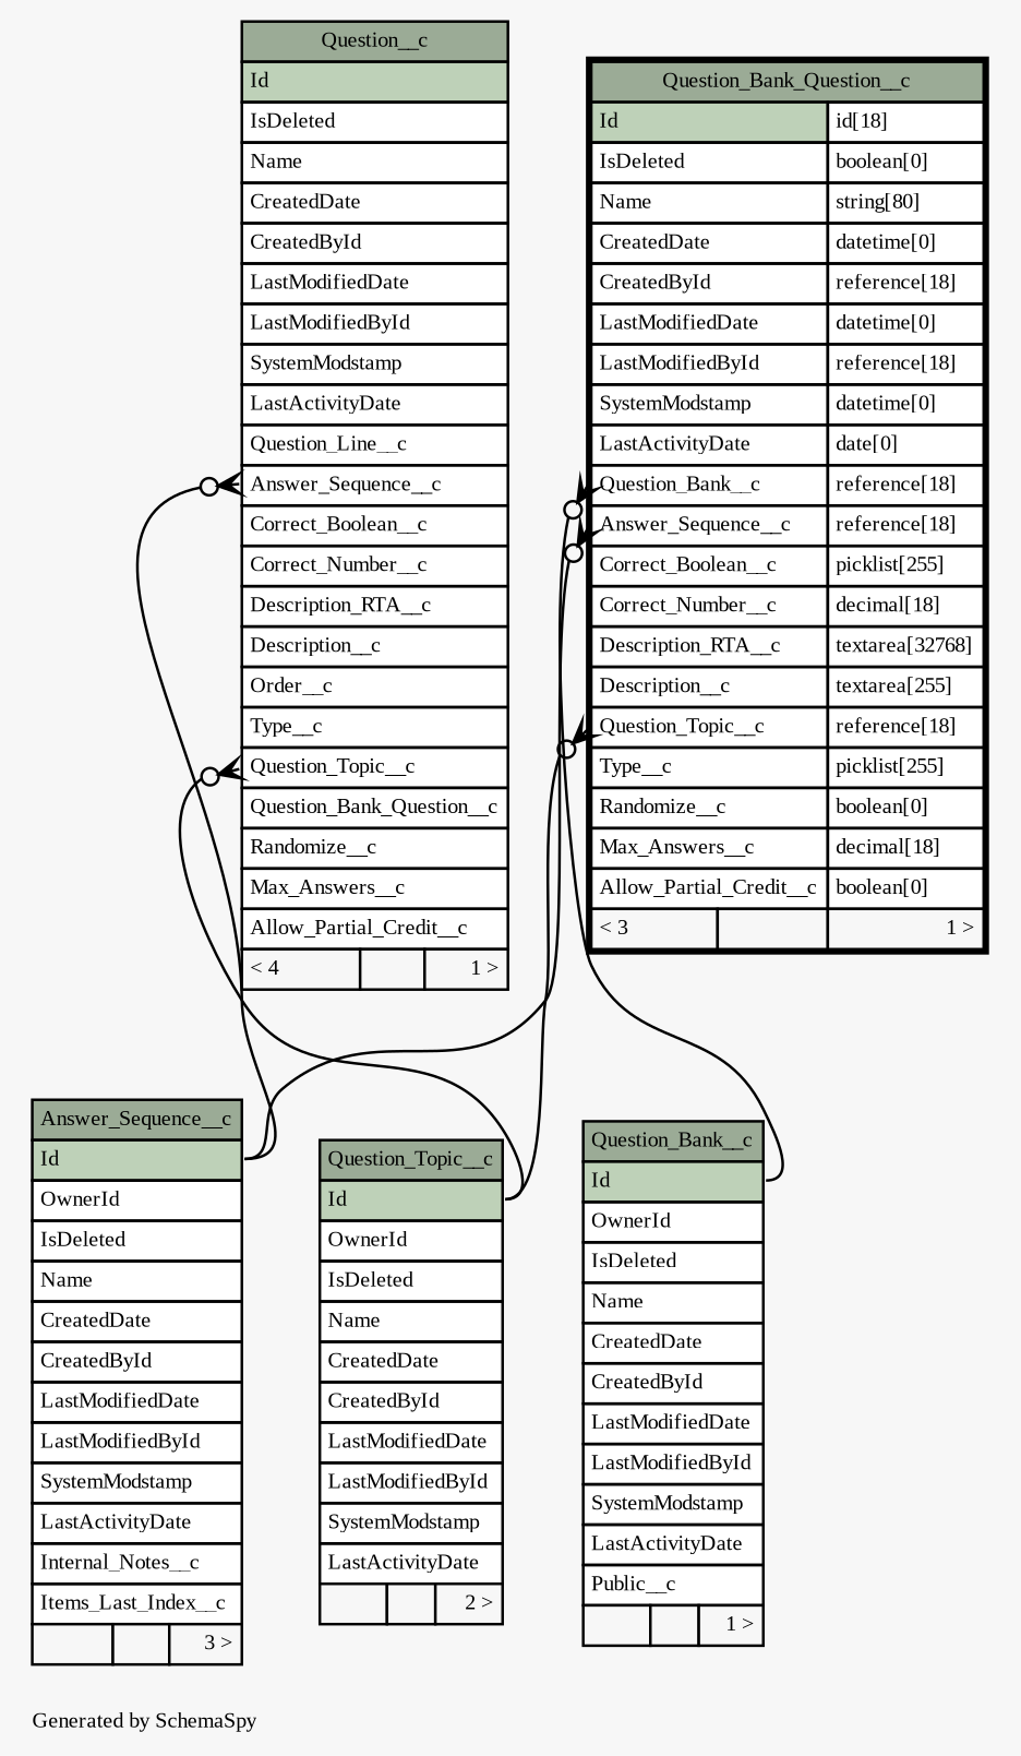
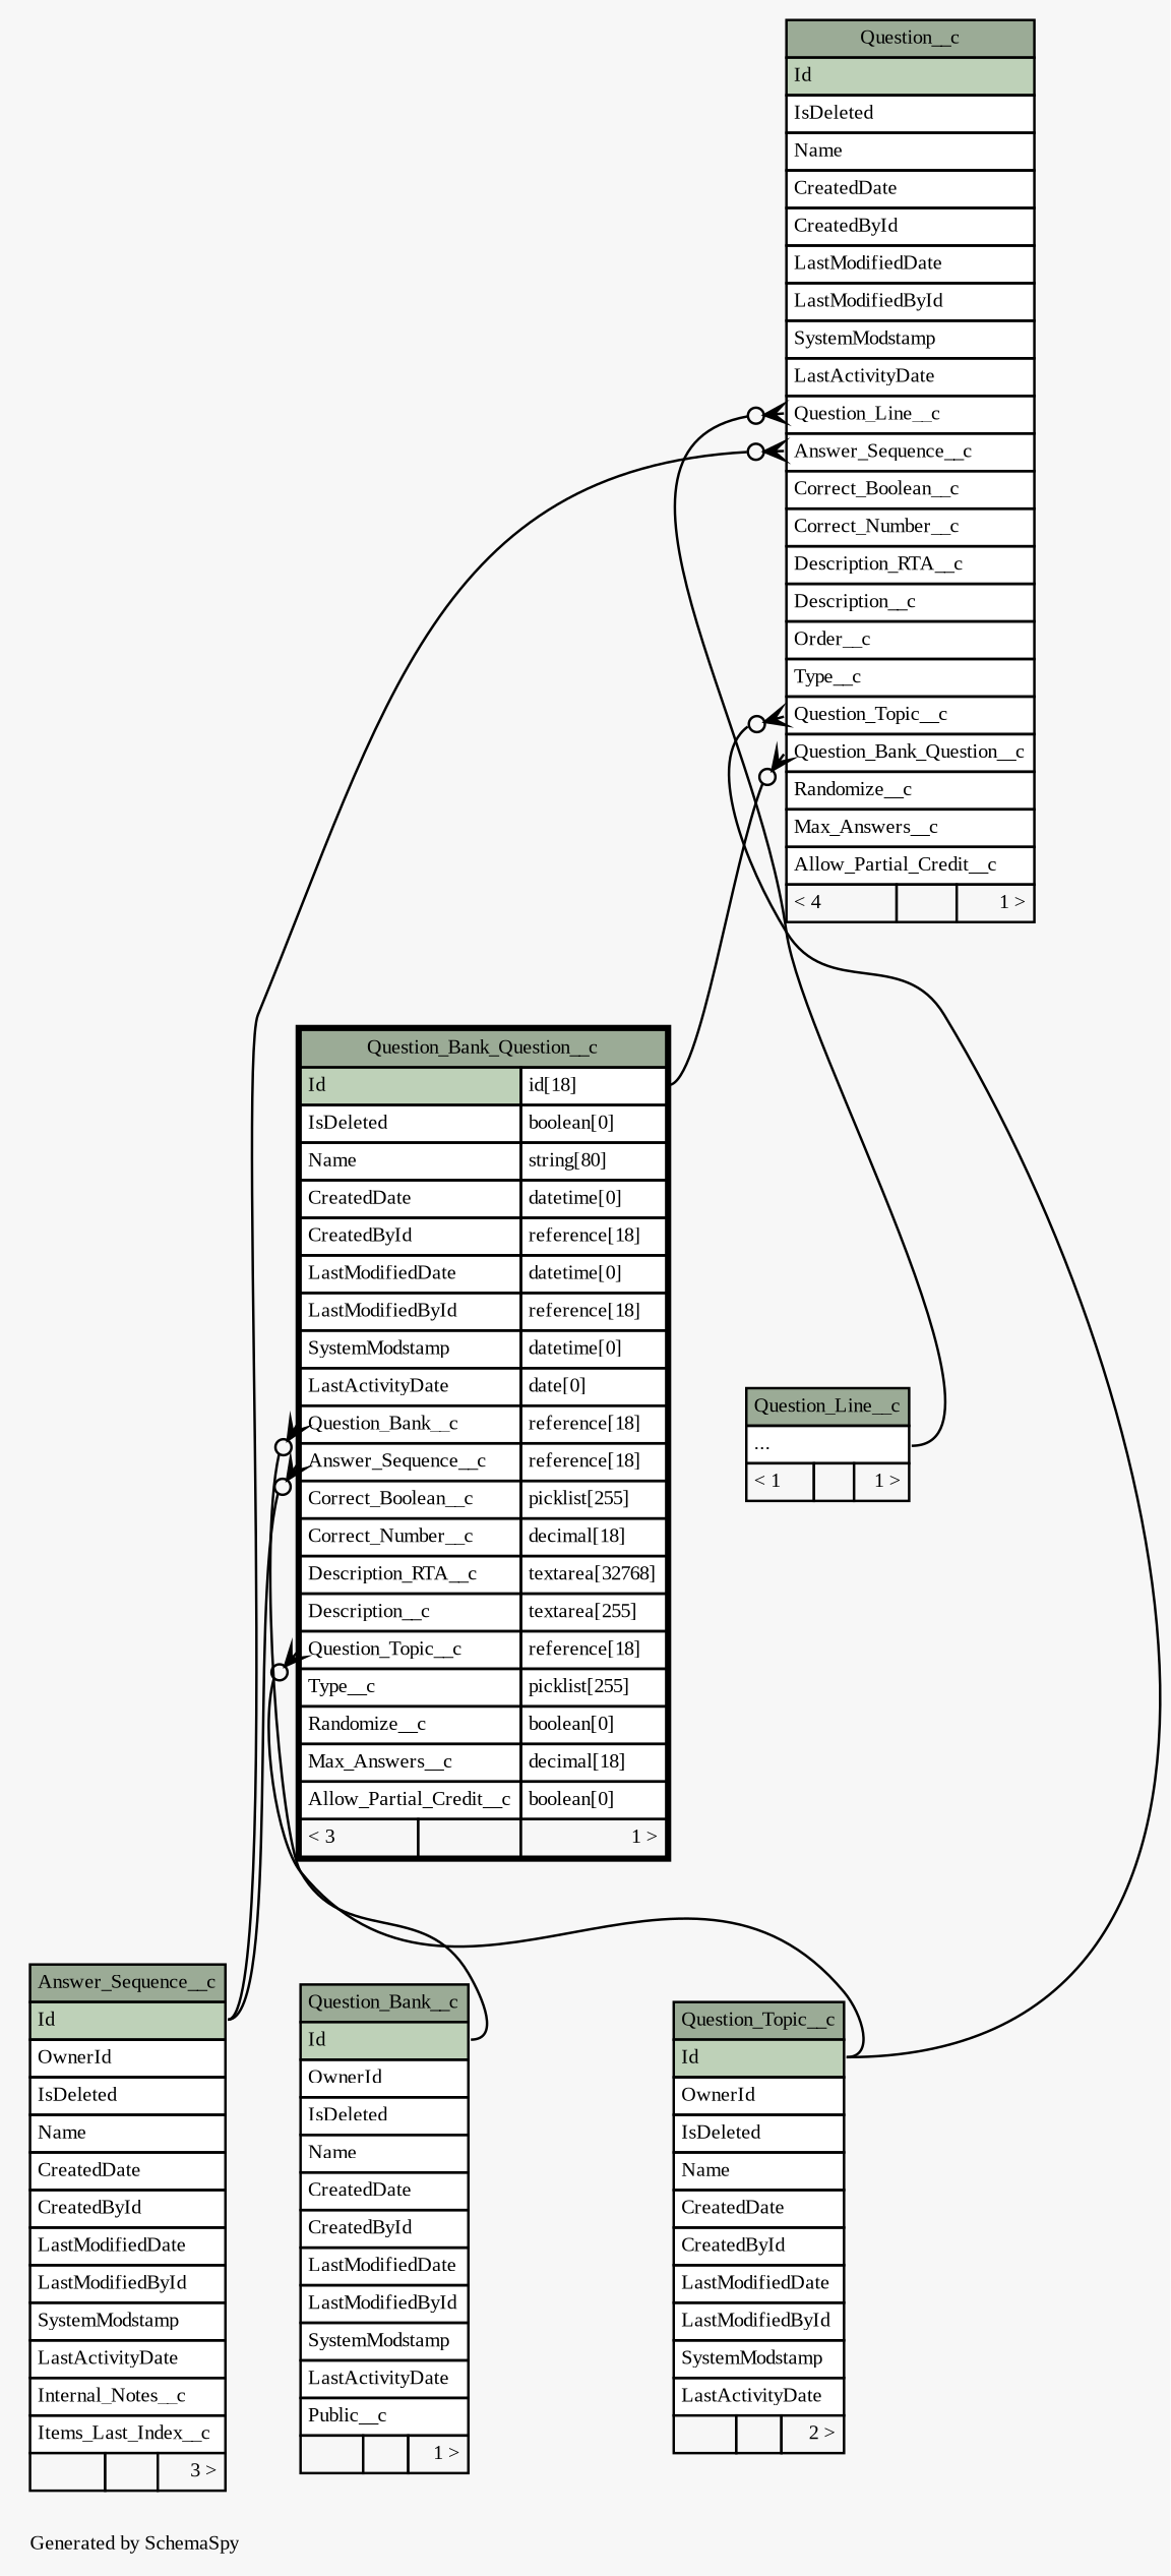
  digraph {
    bgcolor="#f7f7f7"
    fontname="Liberation Serif"
    fontsize=8
    label="\nGenerated by SchemaSpy"
    labeljust=l
    nodesep=0.18
    rankdir=TB
    ranksep=0.46
    node [fontname="Liberation Serif" fontsize=8 shape=plaintext]
    edge [arrowhead=none arrowsize=0.8 arrowtail=crowodot dir=back fontname="Liberation Serif" headport="Id:e" tailport="Answer_Sequence__c:w"]
    n1 [label=<     <TABLE BORDER="0" CELLBORDER="1" CELLSPACING="0" BGCOLOR="#ffffff">       <TR><TD COLSPAN="3" BGCOLOR="#9bab96" ALIGN="CENTER">Answer_Sequence__c</TD></TR>       <TR><TD PORT="Id" COLSPAN="3" BGCOLOR="#bed1b8" ALIGN="LEFT">Id</TD></TR>       <TR><TD PORT="OwnerId" COLSPAN="3" ALIGN="LEFT">OwnerId</TD></TR>       <TR><TD PORT="IsDeleted" COLSPAN="3" ALIGN="LEFT">IsDeleted</TD></TR>       <TR><TD PORT="Name" COLSPAN="3" ALIGN="LEFT">Name</TD></TR>       <TR><TD PORT="CreatedDate" COLSPAN="3" ALIGN="LEFT">CreatedDate</TD></TR>       <TR><TD PORT="CreatedById" COLSPAN="3" ALIGN="LEFT">CreatedById</TD></TR>       <TR><TD PORT="LastModifiedDate" COLSPAN="3" ALIGN="LEFT">LastModifiedDate</TD></TR>       <TR><TD PORT="LastModifiedById" COLSPAN="3" ALIGN="LEFT">LastModifiedById</TD></TR>       <TR><TD PORT="SystemModstamp" COLSPAN="3" ALIGN="LEFT">SystemModstamp</TD></TR>       <TR><TD PORT="LastActivityDate" COLSPAN="3" ALIGN="LEFT">LastActivityDate</TD></TR>       <TR><TD PORT="Internal_Notes__c" COLSPAN="3" ALIGN="LEFT">Internal_Notes__c</TD></TR>       <TR><TD PORT="Items_Last_Index__c" COLSPAN="3" ALIGN="LEFT">Items_Last_Index__c</TD></TR>       <TR><TD ALIGN="LEFT" BGCOLOR="#f7f7f7">  </TD><TD ALIGN="RIGHT" BGCOLOR="#f7f7f7">  </TD><TD ALIGN="RIGHT" BGCOLOR="#f7f7f7">3 &gt;</TD></TR>     </TABLE>>]
    n2 [label=<     <TABLE BORDER="0" CELLBORDER="1" CELLSPACING="0" BGCOLOR="#ffffff">       <TR><TD COLSPAN="3" BGCOLOR="#9bab96" ALIGN="CENTER">Question__c</TD></TR>       <TR><TD PORT="Id" COLSPAN="3" BGCOLOR="#bed1b8" ALIGN="LEFT">Id</TD></TR>       <TR><TD PORT="IsDeleted" COLSPAN="3" ALIGN="LEFT">IsDeleted</TD></TR>       <TR><TD PORT="Name" COLSPAN="3" ALIGN="LEFT">Name</TD></TR>       <TR><TD PORT="CreatedDate" COLSPAN="3" ALIGN="LEFT">CreatedDate</TD></TR>       <TR><TD PORT="CreatedById" COLSPAN="3" ALIGN="LEFT">CreatedById</TD></TR>       <TR><TD PORT="LastModifiedDate" COLSPAN="3" ALIGN="LEFT">LastModifiedDate</TD></TR>       <TR><TD PORT="LastModifiedById" COLSPAN="3" ALIGN="LEFT">LastModifiedById</TD></TR>       <TR><TD PORT="SystemModstamp" COLSPAN="3" ALIGN="LEFT">SystemModstamp</TD></TR>       <TR><TD PORT="LastActivityDate" COLSPAN="3" ALIGN="LEFT">LastActivityDate</TD></TR>       <TR><TD PORT="Question_Line__c" COLSPAN="3" ALIGN="LEFT">Question_Line__c</TD></TR>       <TR><TD PORT="Answer_Sequence__c" COLSPAN="3" ALIGN="LEFT">Answer_Sequence__c</TD></TR>       <TR><TD PORT="Correct_Boolean__c" COLSPAN="3" ALIGN="LEFT">Correct_Boolean__c</TD></TR>       <TR><TD PORT="Correct_Number__c" COLSPAN="3" ALIGN="LEFT">Correct_Number__c</TD></TR>       <TR><TD PORT="Description_RTA__c" COLSPAN="3" ALIGN="LEFT">Description_RTA__c</TD></TR>       <TR><TD PORT="Description__c" COLSPAN="3" ALIGN="LEFT">Description__c</TD></TR>       <TR><TD PORT="Order__c" COLSPAN="3" ALIGN="LEFT">Order__c</TD></TR>       <TR><TD PORT="Type__c" COLSPAN="3" ALIGN="LEFT">Type__c</TD></TR>       <TR><TD PORT="Question_Topic__c" COLSPAN="3" ALIGN="LEFT">Question_Topic__c</TD></TR>       <TR><TD PORT="Question_Bank_Question__c" COLSPAN="3" ALIGN="LEFT">Question_Bank_Question__c</TD></TR>       <TR><TD PORT="Randomize__c" COLSPAN="3" ALIGN="LEFT">Randomize__c</TD></TR>       <TR><TD PORT="Max_Answers__c" COLSPAN="3" ALIGN="LEFT">Max_Answers__c</TD></TR>       <TR><TD PORT="Allow_Partial_Credit__c" COLSPAN="3" ALIGN="LEFT">Allow_Partial_Credit__c</TD></TR>       <TR><TD ALIGN="LEFT" BGCOLOR="#f7f7f7">&lt; 4</TD><TD ALIGN="RIGHT" BGCOLOR="#f7f7f7">  </TD><TD ALIGN="RIGHT" BGCOLOR="#f7f7f7">1 &gt;</TD></TR>     </TABLE>>]
    n3 [label=<     <TABLE BORDER="2" CELLBORDER="1" CELLSPACING="0" BGCOLOR="#ffffff">       <TR><TD COLSPAN="3" BGCOLOR="#9bab96" ALIGN="CENTER">Question_Bank_Question__c</TD></TR>       <TR><TD PORT="Id" COLSPAN="2" BGCOLOR="#bed1b8" ALIGN="LEFT">Id</TD><TD PORT="Id.type" ALIGN="LEFT">id[18]</TD></TR>       <TR><TD PORT="IsDeleted" COLSPAN="2" ALIGN="LEFT">IsDeleted</TD><TD PORT="IsDeleted.type" ALIGN="LEFT">boolean[0]</TD></TR>       <TR><TD PORT="Name" COLSPAN="2" ALIGN="LEFT">Name</TD><TD PORT="Name.type" ALIGN="LEFT">string[80]</TD></TR>       <TR><TD PORT="CreatedDate" COLSPAN="2" ALIGN="LEFT">CreatedDate</TD><TD PORT="CreatedDate.type" ALIGN="LEFT">datetime[0]</TD></TR>       <TR><TD PORT="CreatedById" COLSPAN="2" ALIGN="LEFT">CreatedById</TD><TD PORT="CreatedById.type" ALIGN="LEFT">reference[18]</TD></TR>       <TR><TD PORT="LastModifiedDate" COLSPAN="2" ALIGN="LEFT">LastModifiedDate</TD><TD PORT="LastModifiedDate.type" ALIGN="LEFT">datetime[0]</TD></TR>       <TR><TD PORT="LastModifiedById" COLSPAN="2" ALIGN="LEFT">LastModifiedById</TD><TD PORT="LastModifiedById.type" ALIGN="LEFT">reference[18]</TD></TR>       <TR><TD PORT="SystemModstamp" COLSPAN="2" ALIGN="LEFT">SystemModstamp</TD><TD PORT="SystemModstamp.type" ALIGN="LEFT">datetime[0]</TD></TR>       <TR><TD PORT="LastActivityDate" COLSPAN="2" ALIGN="LEFT">LastActivityDate</TD><TD PORT="LastActivityDate.type" ALIGN="LEFT">date[0]</TD></TR>       <TR><TD PORT="Question_Bank__c" COLSPAN="2" ALIGN="LEFT">Question_Bank__c</TD><TD PORT="Question_Bank__c.type" ALIGN="LEFT">reference[18]</TD></TR>       <TR><TD PORT="Answer_Sequence__c" COLSPAN="2" ALIGN="LEFT">Answer_Sequence__c</TD><TD PORT="Answer_Sequence__c.type" ALIGN="LEFT">reference[18]</TD></TR>       <TR><TD PORT="Correct_Boolean__c" COLSPAN="2" ALIGN="LEFT">Correct_Boolean__c</TD><TD PORT="Correct_Boolean__c.type" ALIGN="LEFT">picklist[255]</TD></TR>       <TR><TD PORT="Correct_Number__c" COLSPAN="2" ALIGN="LEFT">Correct_Number__c</TD><TD PORT="Correct_Number__c.type" ALIGN="LEFT">decimal[18]</TD></TR>       <TR><TD PORT="Description_RTA__c" COLSPAN="2" ALIGN="LEFT">Description_RTA__c</TD><TD PORT="Description_RTA__c.type" ALIGN="LEFT">textarea[32768]</TD></TR>       <TR><TD PORT="Description__c" COLSPAN="2" ALIGN="LEFT">Description__c</TD><TD PORT="Description__c.type" ALIGN="LEFT">textarea[255]</TD></TR>       <TR><TD PORT="Question_Topic__c" COLSPAN="2" ALIGN="LEFT">Question_Topic__c</TD><TD PORT="Question_Topic__c.type" ALIGN="LEFT">reference[18]</TD></TR>       <TR><TD PORT="Type__c" COLSPAN="2" ALIGN="LEFT">Type__c</TD><TD PORT="Type__c.type" ALIGN="LEFT">picklist[255]</TD></TR>       <TR><TD PORT="Randomize__c" COLSPAN="2" ALIGN="LEFT">Randomize__c</TD><TD PORT="Randomize__c.type" ALIGN="LEFT">boolean[0]</TD></TR>       <TR><TD PORT="Max_Answers__c" COLSPAN="2" ALIGN="LEFT">Max_Answers__c</TD><TD PORT="Max_Answers__c.type" ALIGN="LEFT">decimal[18]</TD></TR>       <TR><TD PORT="Allow_Partial_Credit__c" COLSPAN="2" ALIGN="LEFT">Allow_Partial_Credit__c</TD><TD PORT="Allow_Partial_Credit__c.type" ALIGN="LEFT">boolean[0]</TD></TR>       <TR><TD ALIGN="LEFT" BGCOLOR="#f7f7f7">&lt; 3</TD><TD ALIGN="RIGHT" BGCOLOR="#f7f7f7">  </TD><TD ALIGN="RIGHT" BGCOLOR="#f7f7f7">1 &gt;</TD></TR>     </TABLE>>]
+   n4 [label=<     <TABLE BORDER="0" CELLBORDER="1" CELLSPACING="0" BGCOLOR="#ffffff">       <TR><TD COLSPAN="3" BGCOLOR="#9bab96" ALIGN="CENTER">Question_Line__c</TD></TR>       <TR><TD PORT="elipses" COLSPAN="3" ALIGN="LEFT">...</TD></TR>       <TR><TD ALIGN="LEFT" BGCOLOR="#f7f7f7">&lt; 1</TD><TD ALIGN="RIGHT" BGCOLOR="#f7f7f7">  </TD><TD ALIGN="RIGHT" BGCOLOR="#f7f7f7">1 &gt;</TD></TR>     </TABLE>>]
    n5 [label=<     <TABLE BORDER="0" CELLBORDER="1" CELLSPACING="0" BGCOLOR="#ffffff">       <TR><TD COLSPAN="3" BGCOLOR="#9bab96" ALIGN="CENTER">Question_Topic__c</TD></TR>       <TR><TD PORT="Id" COLSPAN="3" BGCOLOR="#bed1b8" ALIGN="LEFT">Id</TD></TR>       <TR><TD PORT="OwnerId" COLSPAN="3" ALIGN="LEFT">OwnerId</TD></TR>       <TR><TD PORT="IsDeleted" COLSPAN="3" ALIGN="LEFT">IsDeleted</TD></TR>       <TR><TD PORT="Name" COLSPAN="3" ALIGN="LEFT">Name</TD></TR>       <TR><TD PORT="CreatedDate" COLSPAN="3" ALIGN="LEFT">CreatedDate</TD></TR>       <TR><TD PORT="CreatedById" COLSPAN="3" ALIGN="LEFT">CreatedById</TD></TR>       <TR><TD PORT="LastModifiedDate" COLSPAN="3" ALIGN="LEFT">LastModifiedDate</TD></TR>       <TR><TD PORT="LastModifiedById" COLSPAN="3" ALIGN="LEFT">LastModifiedById</TD></TR>       <TR><TD PORT="SystemModstamp" COLSPAN="3" ALIGN="LEFT">SystemModstamp</TD></TR>       <TR><TD PORT="LastActivityDate" COLSPAN="3" ALIGN="LEFT">LastActivityDate</TD></TR>       <TR><TD ALIGN="LEFT" BGCOLOR="#f7f7f7">  </TD><TD ALIGN="RIGHT" BGCOLOR="#f7f7f7">  </TD><TD ALIGN="RIGHT" BGCOLOR="#f7f7f7">2 &gt;</TD></TR>     </TABLE>>]
    n6 [label=<     <TABLE BORDER="0" CELLBORDER="1" CELLSPACING="0" BGCOLOR="#ffffff">       <TR><TD COLSPAN="3" BGCOLOR="#9bab96" ALIGN="CENTER">Question_Bank__c</TD></TR>       <TR><TD PORT="Id" COLSPAN="3" BGCOLOR="#bed1b8" ALIGN="LEFT">Id</TD></TR>       <TR><TD PORT="OwnerId" COLSPAN="3" ALIGN="LEFT">OwnerId</TD></TR>       <TR><TD PORT="IsDeleted" COLSPAN="3" ALIGN="LEFT">IsDeleted</TD></TR>       <TR><TD PORT="Name" COLSPAN="3" ALIGN="LEFT">Name</TD></TR>       <TR><TD PORT="CreatedDate" COLSPAN="3" ALIGN="LEFT">CreatedDate</TD></TR>       <TR><TD PORT="CreatedById" COLSPAN="3" ALIGN="LEFT">CreatedById</TD></TR>       <TR><TD PORT="LastModifiedDate" COLSPAN="3" ALIGN="LEFT">LastModifiedDate</TD></TR>       <TR><TD PORT="LastModifiedById" COLSPAN="3" ALIGN="LEFT">LastModifiedById</TD></TR>       <TR><TD PORT="SystemModstamp" COLSPAN="3" ALIGN="LEFT">SystemModstamp</TD></TR>       <TR><TD PORT="LastActivityDate" COLSPAN="3" ALIGN="LEFT">LastActivityDate</TD></TR>       <TR><TD PORT="Public__c" COLSPAN="3" ALIGN="LEFT">Public__c</TD></TR>       <TR><TD ALIGN="LEFT" BGCOLOR="#f7f7f7">  </TD><TD ALIGN="RIGHT" BGCOLOR="#f7f7f7">  </TD><TD ALIGN="RIGHT" BGCOLOR="#f7f7f7">1 &gt;</TD></TR>     </TABLE>>]
    n2 -> n1
+   n2 -> n3 [headport="Id.type:e" tailport="Question_Bank_Question__c:w"]
+   n2 -> n4 [headport="elipses:e" tailport="Question_Line__c:w"]
    n2 -> n5 [tailport="Question_Topic__c:w"]
    n3 -> n1
    n3 -> n5 [tailport="Question_Topic__c:w"]
    n3 -> n6 [tailport="Question_Bank__c:w"]
  }
